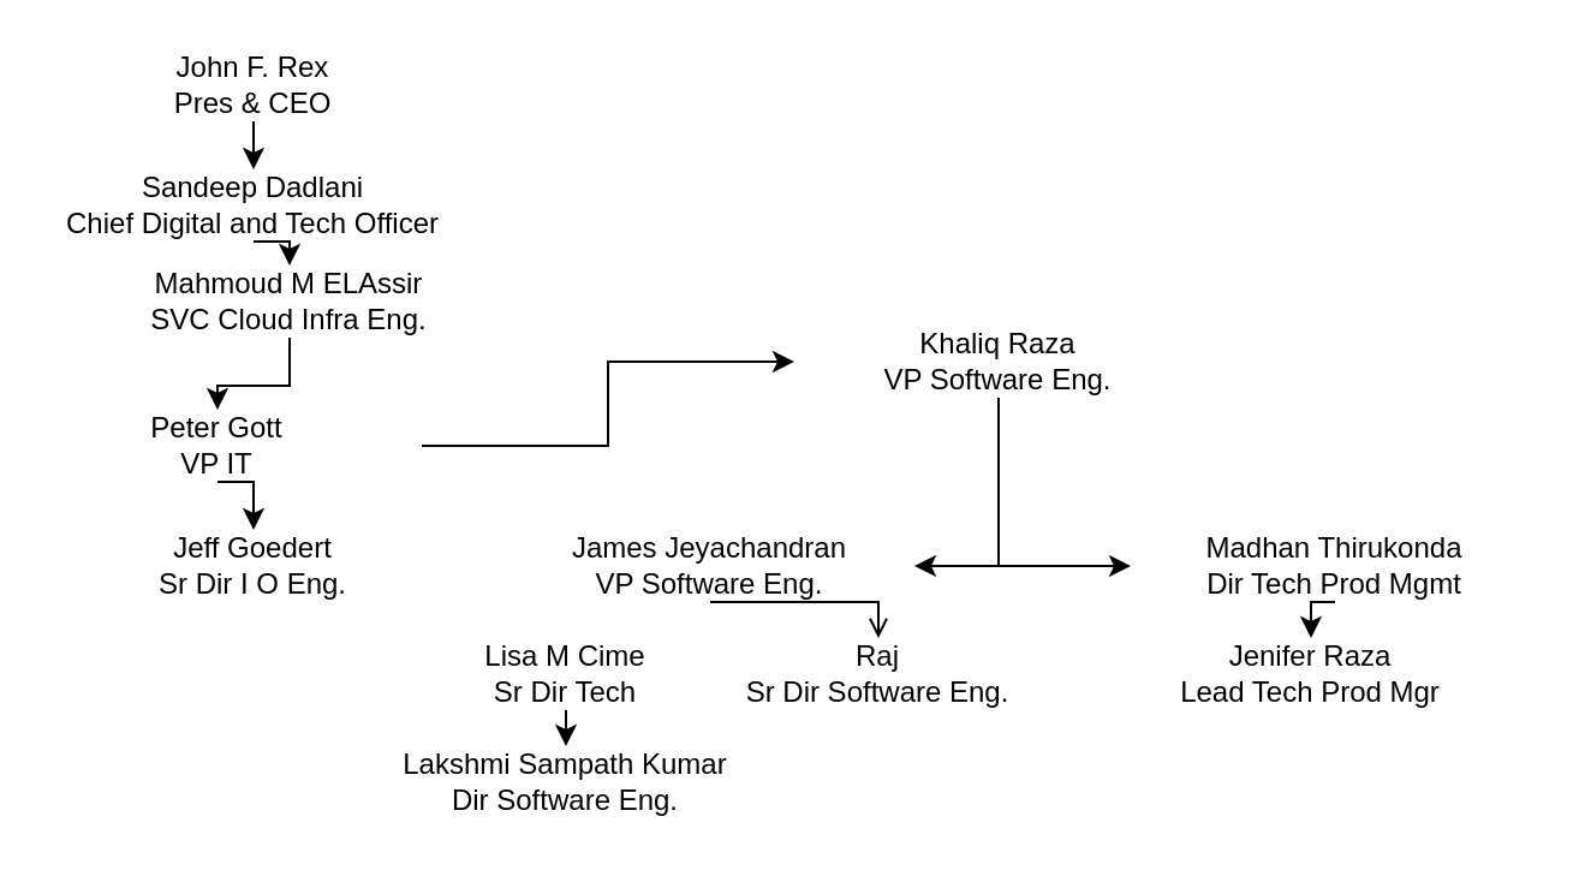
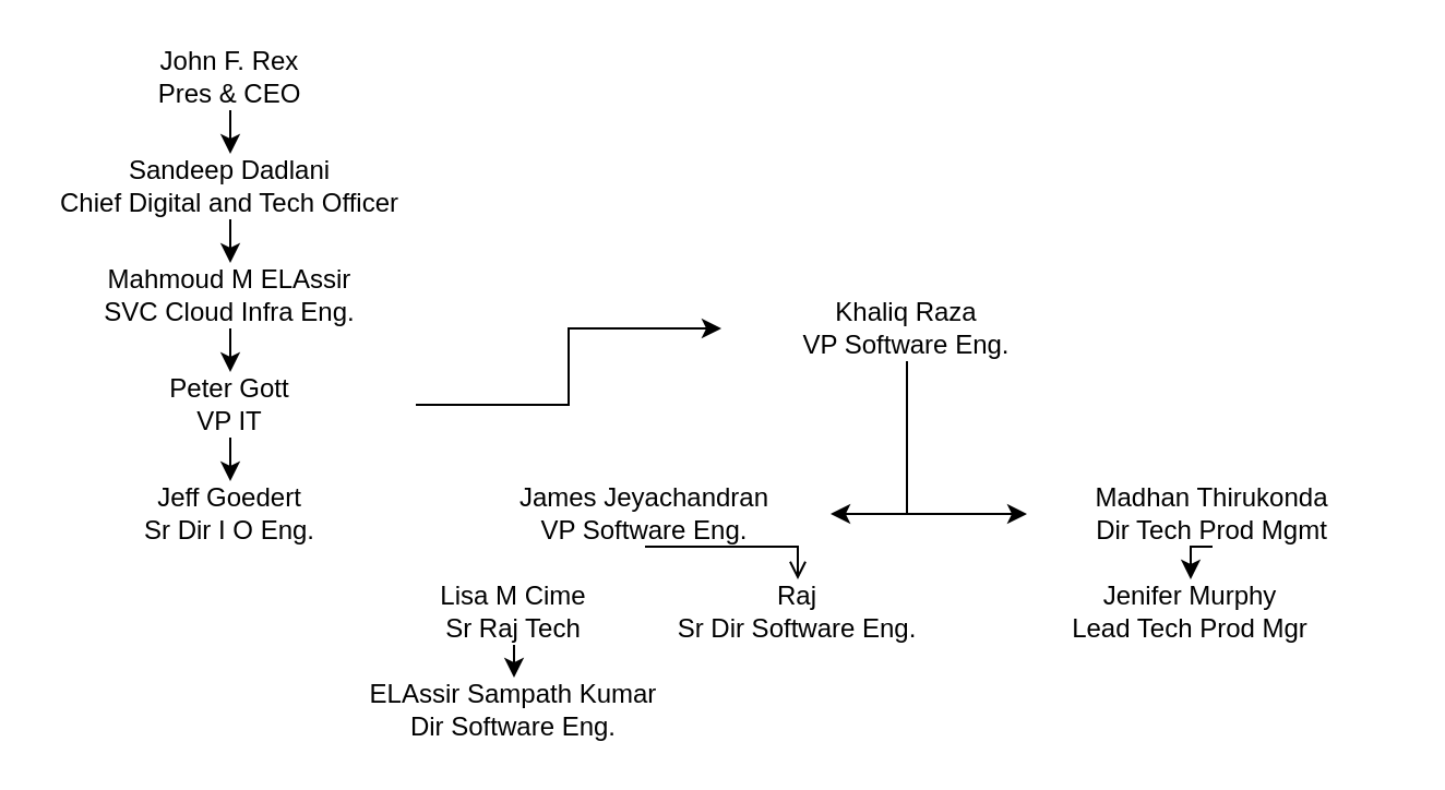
  <mxCell id="0" />
  <mxCell id="1" parent="0" />
  <mxCell id="2" style="edgeStyle=orthogonalEdgeStyle;rounded=0;orthogonalLoop=1;jettySize=auto;html=1;exitX=0.5;exitY=1;exitDx=0;exitDy=0;entryX=0.5;entryY=0;entryDx=0;entryDy=0;" edge="1" parent="1" source="3" target="5"><mxGeometry relative="1" as="geometry" /></mxCell>
  <mxCell id="3" value="John F. Rex&lt;div&gt;Pres &amp;amp; CEO&lt;/div&gt;" style="text;strokeColor=none;align=center;fillColor=none;html=1;verticalAlign=middle;whiteSpace=wrap;rounded=0;" vertex="1" parent="1"><mxGeometry x="20" y="20" width="170" height="30" as="geometry" /></mxCell>
  <mxCell id="4" style="edgeStyle=orthogonalEdgeStyle;rounded=0;orthogonalLoop=1;jettySize=auto;html=1;exitX=0.5;exitY=1;exitDx=0;exitDy=0;entryX=0.5;entryY=0;entryDx=0;entryDy=0;" edge="1" parent="1" source="5" target="7"><mxGeometry relative="1" as="geometry" /></mxCell>
  <mxCell id="5" value="Sandeep Dadlani&lt;div&gt;Chief Digital and Tech Officer&lt;/div&gt;" style="text;strokeColor=none;align=center;fillColor=none;html=1;verticalAlign=middle;whiteSpace=wrap;rounded=0;" vertex="1" parent="1"><mxGeometry x="20" y="70" width="170" height="30" as="geometry" /></mxCell>
  <mxCell id="6" style="edgeStyle=orthogonalEdgeStyle;rounded=0;orthogonalLoop=1;jettySize=auto;html=1;exitX=0.5;exitY=1;exitDx=0;exitDy=0;entryX=0.5;entryY=0;entryDx=0;entryDy=0;" edge="1" parent="1" source="7" target="10"><mxGeometry relative="1" as="geometry" /></mxCell>
- <mxCell id="7" value="Mahmoud M ELAssir&lt;div&gt;SVC Cloud Infra Eng.&lt;/div&gt;" style="text;strokeColor=none;align=center;fillColor=none;html=1;verticalAlign=middle;whiteSpace=wrap;rounded=0;" vertex="1" parent="1"><mxGeometry x="35" y="110" width="170" height="30" as="geometry" /></mxCell>
+ <mxCell id="7" value="Mahmoud M ELAssir&lt;div&gt;SVC Cloud Infra Eng.&lt;/div&gt;" style="text;strokeColor=none;align=center;fillColor=none;html=1;verticalAlign=middle;whiteSpace=wrap;rounded=0;" vertex="1" parent="1"><mxGeometry x="20" y="120" width="170" height="30" as="geometry" /></mxCell>
  <mxCell id="8" style="edgeStyle=orthogonalEdgeStyle;rounded=0;orthogonalLoop=1;jettySize=auto;html=1;exitX=0.5;exitY=1;exitDx=0;exitDy=0;entryX=0.5;entryY=0;entryDx=0;entryDy=0;" edge="1" parent="1" source="10" target="11"><mxGeometry relative="1" as="geometry" /></mxCell>
  <mxCell id="9" style="edgeStyle=orthogonalEdgeStyle;rounded=0;orthogonalLoop=1;jettySize=auto;html=1;exitX=1;exitY=0.5;exitDx=0;exitDy=0;entryX=0;entryY=0.5;entryDx=0;entryDy=0;" edge="1" parent="1" source="10" target="14"><mxGeometry relative="1" as="geometry" /></mxCell>
- <mxCell id="10" value="Peter Gott&lt;div&gt;VP IT&lt;/div&gt;" style="text;strokeColor=none;align=center;fillColor=none;html=1;verticalAlign=middle;whiteSpace=wrap;rounded=0;" vertex="1" parent="1"><mxGeometry x="5" y="170" width="170" height="30" as="geometry" /></mxCell>
+ <mxCell id="10" value="Peter Gott&lt;div&gt;VP IT&lt;/div&gt;" style="text;strokeColor=none;align=center;fillColor=none;html=1;verticalAlign=middle;whiteSpace=wrap;rounded=0;" vertex="1" parent="1"><mxGeometry x="20" y="170" width="170" height="30" as="geometry" /></mxCell>
  <mxCell id="11" value="Jeff Goedert&lt;div&gt;Sr Dir I O Eng.&lt;/div&gt;" style="text;strokeColor=none;align=center;fillColor=none;html=1;verticalAlign=middle;whiteSpace=wrap;rounded=0;" vertex="1" parent="1"><mxGeometry x="20" y="220" width="170" height="30" as="geometry" /></mxCell>
  <mxCell id="12" style="edgeStyle=orthogonalEdgeStyle;rounded=0;orthogonalLoop=1;jettySize=auto;html=1;exitX=0.5;exitY=1;exitDx=0;exitDy=0;entryX=0;entryY=0.5;entryDx=0;entryDy=0;" edge="1" parent="1" source="14" target="19"><mxGeometry relative="1" as="geometry" /></mxCell>
  <mxCell id="13" style="edgeStyle=orthogonalEdgeStyle;rounded=0;orthogonalLoop=1;jettySize=auto;html=1;exitX=0.5;exitY=1;exitDx=0;exitDy=0;entryX=1;entryY=0.5;entryDx=0;entryDy=0;" edge="1" parent="1" source="14" target="16"><mxGeometry relative="1" as="geometry" /></mxCell>
  <mxCell id="14" value="Khaliq Raza&lt;div&gt;VP Software Eng.&lt;/div&gt;" style="text;strokeColor=none;align=center;fillColor=none;html=1;verticalAlign=middle;whiteSpace=wrap;rounded=0;" vertex="1" parent="1"><mxGeometry x="330" y="135" width="170" height="30" as="geometry" /></mxCell>
  <mxCell id="15" style="edgeStyle=orthogonalEdgeStyle;rounded=0;orthogonalLoop=1;jettySize=auto;html=1;exitX=0.5;exitY=1;exitDx=0;exitDy=0;entryX=0.5;entryY=0;entryDx=0;entryDy=0;endArrow=open;" edge="1" parent="1" source="16" target="17"><mxGeometry relative="1" as="geometry"><Array as="points"><mxPoint x="365" y="250" /></Array></mxGeometry></mxCell>
  <mxCell id="16" value="&lt;div&gt;James Jeyachandran&lt;/div&gt;&lt;div&gt;VP Software Eng.&lt;/div&gt;" style="text;strokeColor=none;align=center;fillColor=none;html=1;verticalAlign=middle;whiteSpace=wrap;rounded=0;" vertex="1" parent="1"><mxGeometry x="210" y="220" width="170" height="30" as="geometry" /></mxCell>
  <mxCell id="17" value="&lt;div&gt;&lt;span style=&quot;background-color: initial;&quot;&gt;Raj&lt;/span&gt;&lt;/div&gt;&lt;div&gt;&lt;span style=&quot;background-color: initial;&quot;&gt;Sr Dir Software Eng.&lt;/span&gt;&lt;/div&gt;" style="text;strokeColor=none;align=center;fillColor=none;html=1;verticalAlign=middle;whiteSpace=wrap;rounded=0;" vertex="1" parent="1"><mxGeometry x="280" y="265" width="170" height="30" as="geometry" /></mxCell>
  <mxCell id="18" style="edgeStyle=orthogonalEdgeStyle;rounded=0;orthogonalLoop=1;jettySize=auto;html=1;exitX=0.5;exitY=1;exitDx=0;exitDy=0;entryX=0.5;entryY=0;entryDx=0;entryDy=0;" edge="1" parent="1" source="19" target="20"><mxGeometry relative="1" as="geometry" /></mxCell>
  <mxCell id="19" value="&lt;div&gt;Madhan Thirukonda&lt;/div&gt;&lt;div&gt;Dir Tech Prod Mgmt&lt;/div&gt;" style="text;strokeColor=none;align=center;fillColor=none;html=1;verticalAlign=middle;whiteSpace=wrap;rounded=0;" vertex="1" parent="1"><mxGeometry x="470" y="220" width="170" height="30" as="geometry" /></mxCell>
- <mxCell id="20" value="&lt;div&gt;&lt;span style=&quot;background-color: initial;&quot;&gt;Jenifer Raza&lt;/span&gt;&lt;/div&gt;&lt;div&gt;&lt;span style=&quot;background-color: initial;&quot;&gt;Lead Tech Prod Mgr&lt;/span&gt;&lt;/div&gt;" style="text;strokeColor=none;align=center;fillColor=none;html=1;verticalAlign=middle;whiteSpace=wrap;rounded=0;" vertex="1" parent="1"><mxGeometry x="460" y="265" width="170" height="30" as="geometry" /></mxCell>
+ <mxCell id="20" value="&lt;div&gt;&lt;span style=&quot;background-color: initial;&quot;&gt;Jenifer Murphy&lt;/span&gt;&lt;/div&gt;&lt;div&gt;&lt;span style=&quot;background-color: initial;&quot;&gt;Lead Tech Prod Mgr&lt;/span&gt;&lt;/div&gt;" style="text;strokeColor=none;align=center;fillColor=none;html=1;verticalAlign=middle;whiteSpace=wrap;rounded=0;" vertex="1" parent="1"><mxGeometry x="460" y="265" width="170" height="30" as="geometry" /></mxCell>
  <mxCell id="21" style="edgeStyle=orthogonalEdgeStyle;rounded=0;orthogonalLoop=1;jettySize=auto;html=1;exitX=0.5;exitY=1;exitDx=0;exitDy=0;entryX=0.5;entryY=0;entryDx=0;entryDy=0;" edge="1" parent="1" source="22" target="23"><mxGeometry relative="1" as="geometry" /></mxCell>
- <mxCell id="22" value="&lt;div&gt;Lisa M Cime&lt;/div&gt;&lt;div&gt;Sr Dir Tech&lt;/div&gt;" style="text;strokeColor=none;align=center;fillColor=none;html=1;verticalAlign=middle;whiteSpace=wrap;rounded=0;" vertex="1" parent="1"><mxGeometry x="150" y="265" width="170" height="30" as="geometry" /></mxCell>
- <mxCell id="23" value="&lt;div&gt;Lakshmi Sampath Kumar&lt;/div&gt;&lt;div&gt;Dir Software Eng.&lt;/div&gt;" style="text;strokeColor=none;align=center;fillColor=none;html=1;verticalAlign=middle;whiteSpace=wrap;rounded=0;" vertex="1" parent="1"><mxGeometry x="150" y="310" width="170" height="30" as="geometry" /></mxCell>
+ <mxCell id="22" value="&lt;div&gt;Lisa M Cime&lt;/div&gt;&lt;div&gt;Sr Raj Tech&lt;/div&gt;" style="text;strokeColor=none;align=center;fillColor=none;html=1;verticalAlign=middle;whiteSpace=wrap;rounded=0;" vertex="1" parent="1"><mxGeometry x="150" y="265" width="170" height="30" as="geometry" /></mxCell>
+ <mxCell id="23" value="&lt;div&gt;ELAssir Sampath Kumar&lt;/div&gt;&lt;div&gt;Dir Software Eng.&lt;/div&gt;" style="text;strokeColor=none;align=center;fillColor=none;html=1;verticalAlign=middle;whiteSpace=wrap;rounded=0;" vertex="1" parent="1"><mxGeometry x="150" y="310" width="170" height="30" as="geometry" /></mxCell>
